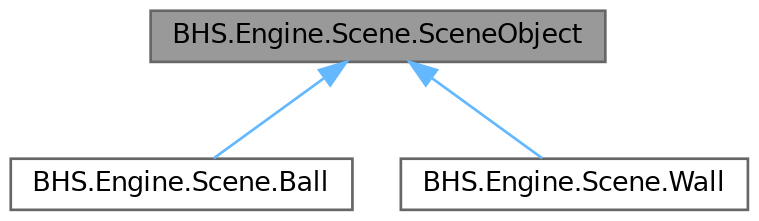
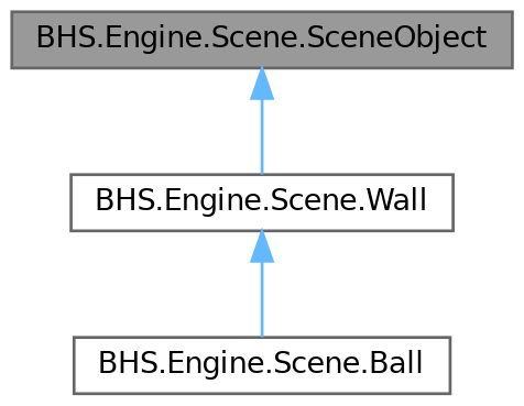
  digraph {
    node [color=gray40 fillcolor=white fontname=Helvetica fontsize=10 shape=box style=filled]
    edge [color=steelblue1 dir=back fontname=Helvetica fontsize=10 labelfontname=Helvetica labelfontsize=10 style=solid]
    n1 [fillcolor=grey60 fontcolor=black height=0.2 label="BHS.Engine.Scene.SceneObject" width=0.4]
    n2 [height=0.2 label="BHS.Engine.Scene.Ball" width=0.4]
    n3 [height=0.2 label="BHS.Engine.Scene.Wall" width=0.4]
-   n1 -> n2
+   n3 -> n2
    n1 -> n3
  }
